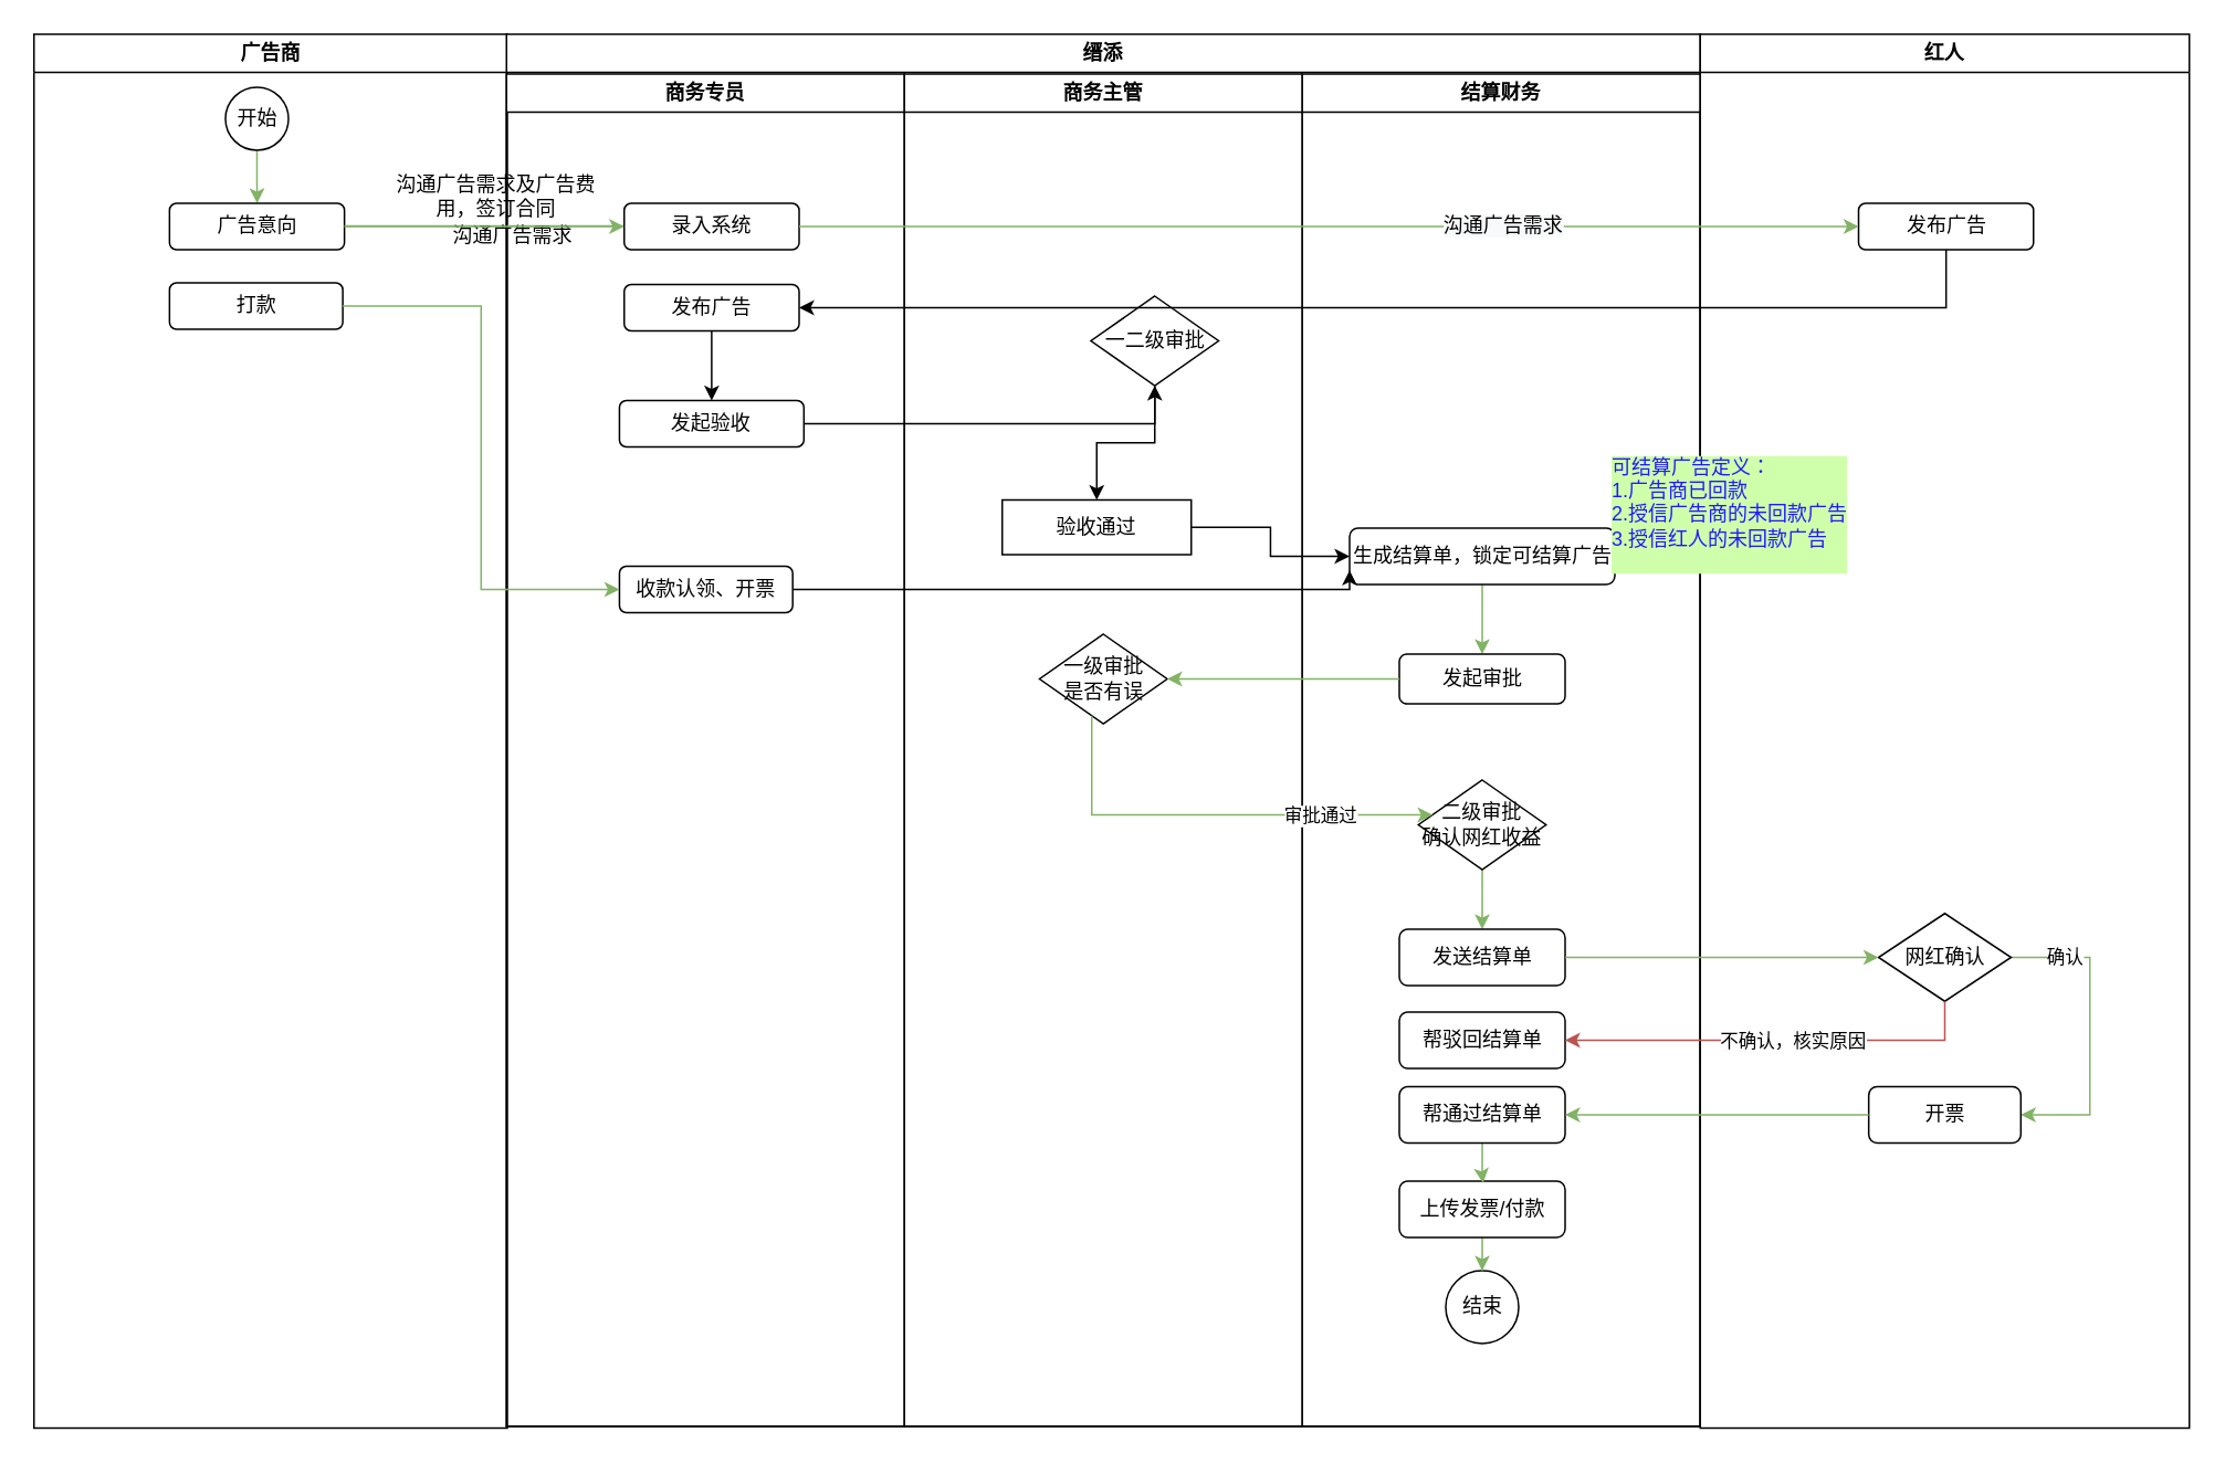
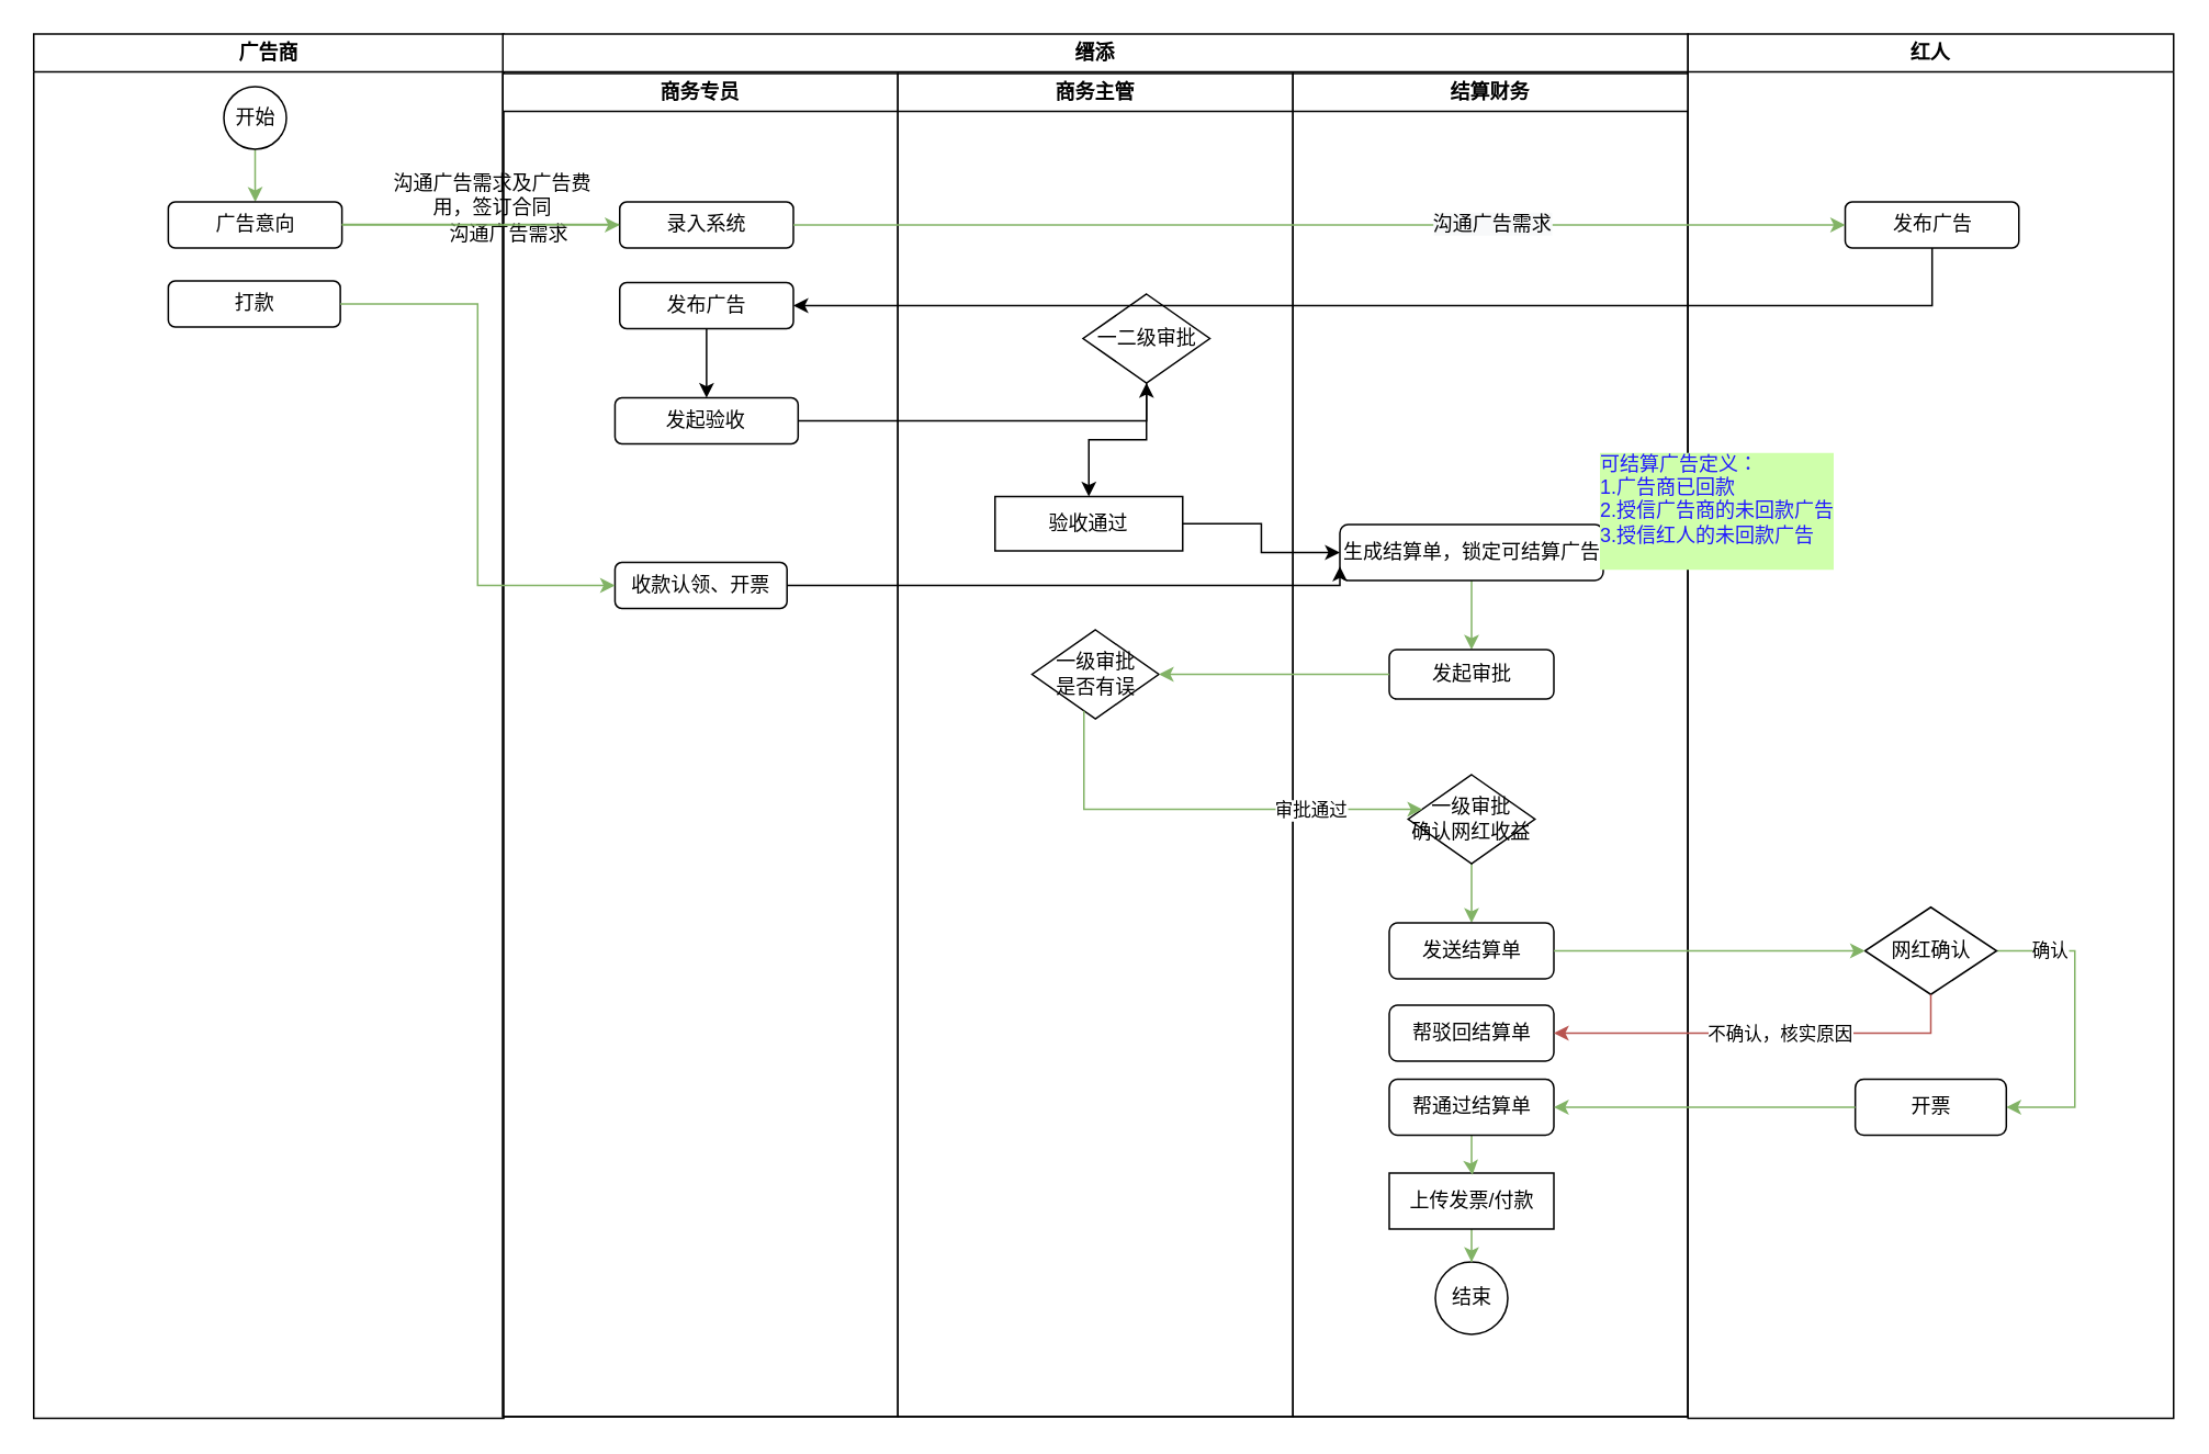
  <mxCell id="0" />
  <mxCell id="1" parent="0" />
  <mxCell id="2" value="广告商" style="swimlane;whiteSpace=wrap" parent="1" vertex="1"><mxGeometry x="20" y="20" width="285.5" height="841" as="geometry" /></mxCell>
  <mxCell id="3" style="edgeStyle=orthogonalEdgeStyle;rounded=0;orthogonalLoop=1;jettySize=auto;html=1;fontColor=#00FF00;fillColor=#d5e8d4;strokeColor=#82b366;" parent="2" source="4" target="5" edge="1"><mxGeometry relative="1" as="geometry" /></mxCell>
  <mxCell id="4" value="开始" style="ellipse;whiteSpace=wrap;html=1;aspect=fixed;" parent="2" vertex="1"><mxGeometry x="115.5" y="32" width="38" height="38" as="geometry" /></mxCell>
  <mxCell id="5" value="广告意向" style="rounded=1;whiteSpace=wrap;html=1;" parent="2" vertex="1"><mxGeometry x="81.75" y="102" width="105.5" height="28" as="geometry" /></mxCell>
  <mxCell id="6" value="打款" style="rounded=1;whiteSpace=wrap;html=1;" parent="2" vertex="1"><mxGeometry x="81.75" y="150" width="104.5" height="28" as="geometry" /></mxCell>
  <mxCell id="7" style="edgeStyle=orthogonalEdgeStyle;rounded=0;orthogonalLoop=1;jettySize=auto;html=1;fillColor=#d5e8d4;strokeColor=#82b366;" parent="2" edge="1"><mxGeometry relative="1" as="geometry"><mxPoint x="187.25" y="115.71" as="sourcePoint" /><mxPoint x="380.5" y="115.71" as="targetPoint" /></mxGeometry></mxCell>
  <mxCell id="8" value="缙添" style="swimlane;whiteSpace=wrap;swimlaneLine=1;" parent="1" vertex="1"><mxGeometry x="305" y="20" width="720" height="840" as="geometry"><mxRectangle x="444.5" y="128" width="60" height="23" as="alternateBounds" /></mxGeometry></mxCell>
  <mxCell id="9" value="沟通广告需求及广告费用，签订合同" style="text;html=1;strokeColor=none;fillColor=none;align=center;verticalAlign=middle;whiteSpace=wrap;rounded=0;" parent="8" vertex="1"><mxGeometry x="-74.5" y="82" width="135.5" height="32" as="geometry" /></mxCell>
  <mxCell id="10" value="商务专员" style="swimlane;whiteSpace=wrap;sketch=0;rounded=0;shadow=0;startSize=23;" parent="8" vertex="1"><mxGeometry y="24" width="240" height="816" as="geometry" /></mxCell>
  <mxCell id="11" value="沟通广告需求" style="text;html=1;strokeColor=none;fillColor=none;align=center;verticalAlign=middle;whiteSpace=wrap;rounded=0;" parent="10" vertex="1"><mxGeometry x="-64.5" y="82" width="135.5" height="32" as="geometry" /></mxCell>
  <mxCell id="12" value="收款认领、开票" style="rounded=1;whiteSpace=wrap;html=1;" parent="10" vertex="1"><mxGeometry x="68.13" y="297" width="104.5" height="28" as="geometry" /></mxCell>
  <mxCell id="13" value="录入系统" style="rounded=1;whiteSpace=wrap;html=1;" parent="10" vertex="1"><mxGeometry x="71" y="78" width="105.5" height="28" as="geometry" /></mxCell>
  <mxCell id="14" value="发布广告" style="rounded=1;whiteSpace=wrap;html=1;" vertex="1" parent="10"><mxGeometry x="71" y="127" width="105.5" height="28" as="geometry" /></mxCell>
  <mxCell id="15" value="发起验收" style="whiteSpace=wrap;html=1;rounded=1;" vertex="1" parent="10"><mxGeometry x="68.13" y="197" width="111.25" height="28" as="geometry" /></mxCell>
  <mxCell id="16" value="" style="edgeStyle=orthogonalEdgeStyle;rounded=0;orthogonalLoop=1;jettySize=auto;html=1;" edge="1" parent="10" source="14" target="15"><mxGeometry relative="1" as="geometry" /></mxCell>
  <mxCell id="17" value="商务主管" style="swimlane;whiteSpace=wrap;sketch=0;rounded=0;shadow=0;" parent="8" vertex="1"><mxGeometry x="240" y="24" width="240" height="816" as="geometry" /></mxCell>
  <mxCell id="18" value="一级审批&lt;br&gt;是否有误" style="rhombus;whiteSpace=wrap;html=1;labelBackgroundColor=none;fontColor=default;align=center;" parent="17" vertex="1"><mxGeometry x="81.5" y="338" width="77" height="54" as="geometry" /></mxCell>
  <mxCell id="19" value="一二级审批" style="rhombus;whiteSpace=wrap;html=1;labelBackgroundColor=none;fontColor=default;align=center;" vertex="1" parent="17"><mxGeometry x="112.5" y="134" width="77" height="54" as="geometry" /></mxCell>
  <mxCell id="20" value="验收通过" style="whiteSpace=wrap;html=1;fontColor=default;" vertex="1" parent="17"><mxGeometry x="59" y="257" width="114" height="33" as="geometry" /></mxCell>
  <mxCell id="21" value="" style="edgeStyle=orthogonalEdgeStyle;rounded=0;orthogonalLoop=1;jettySize=auto;html=1;" edge="1" parent="17" source="19" target="20"><mxGeometry relative="1" as="geometry" /></mxCell>
  <mxCell id="22" value="结算财务" style="swimlane;whiteSpace=wrap;sketch=0;rounded=0;shadow=0;" parent="8" vertex="1"><mxGeometry x="480" y="24" width="240" height="816" as="geometry" /></mxCell>
  <mxCell id="23" style="edgeStyle=orthogonalEdgeStyle;rounded=0;orthogonalLoop=1;jettySize=auto;html=1;fontColor=default;fillColor=#d5e8d4;strokeColor=#82b366;" parent="22" source="24" target="25" edge="1"><mxGeometry relative="1" as="geometry" /></mxCell>
  <mxCell id="24" value="生成结算单，锁定可结算广告" style="rounded=1;whiteSpace=wrap;html=1;" parent="22" vertex="1"><mxGeometry x="28.5" y="274" width="160" height="34" as="geometry" /></mxCell>
  <mxCell id="25" value="发起审批" style="rounded=1;whiteSpace=wrap;html=1;" parent="22" vertex="1"><mxGeometry x="58.5" y="350" width="100" height="30" as="geometry" /></mxCell>
  <mxCell id="26" style="edgeStyle=orthogonalEdgeStyle;rounded=0;orthogonalLoop=1;jettySize=auto;html=1;entryX=0.5;entryY=0;entryDx=0;entryDy=0;fontColor=default;fillColor=#d5e8d4;strokeColor=#82b366;" parent="22" source="27" target="28" edge="1"><mxGeometry relative="1" as="geometry" /></mxCell>
- <mxCell id="27" value="二级审批&lt;br&gt;确认网红收益" style="rhombus;whiteSpace=wrap;html=1;labelBackgroundColor=none;fontColor=default;align=center;" parent="22" vertex="1"><mxGeometry x="70" y="426" width="77" height="54" as="geometry" /></mxCell>
+ <mxCell id="27" value="一级审批&lt;br&gt;确认网红收益" style="rhombus;whiteSpace=wrap;html=1;labelBackgroundColor=none;fontColor=default;align=center;" parent="22" vertex="1"><mxGeometry x="70" y="426" width="77" height="54" as="geometry" /></mxCell>
  <mxCell id="28" value="发送结算单" style="rounded=1;whiteSpace=wrap;html=1;labelBackgroundColor=none;fontColor=default;align=center;" parent="22" vertex="1"><mxGeometry x="58.5" y="516" width="100" height="34" as="geometry" /></mxCell>
  <mxCell id="29" value="帮驳回结算单" style="rounded=1;whiteSpace=wrap;html=1;labelBackgroundColor=none;fontColor=default;align=center;" parent="22" vertex="1"><mxGeometry x="58.5" y="566" width="100" height="34" as="geometry" /></mxCell>
  <mxCell id="30" value="结束" style="ellipse;whiteSpace=wrap;html=1;aspect=fixed;" parent="22" vertex="1"><mxGeometry x="86.5" y="722" width="44" height="44" as="geometry" /></mxCell>
  <mxCell id="31" style="edgeStyle=orthogonalEdgeStyle;rounded=0;orthogonalLoop=1;jettySize=auto;html=1;fontColor=default;fillColor=#d5e8d4;strokeColor=#82b366;" parent="22" source="32" target="30" edge="1"><mxGeometry relative="1" as="geometry" /></mxCell>
- <mxCell id="32" value="上传发票/付款" style="rounded=1;whiteSpace=wrap;html=1;labelBackgroundColor=none;fontColor=default;align=center;" parent="22" vertex="1"><mxGeometry x="58.5" y="668" width="100" height="34" as="geometry" /></mxCell>
+ <mxCell id="32" value="上传发票/付款" style="whiteSpace=wrap;html=1;labelBackgroundColor=none;fontColor=default;align=center;rounded=0;" parent="22" vertex="1"><mxGeometry x="58.5" y="668" width="100" height="34" as="geometry" /></mxCell>
  <mxCell id="33" style="edgeStyle=orthogonalEdgeStyle;rounded=0;sketch=0;orthogonalLoop=1;jettySize=auto;html=1;entryX=0.505;entryY=0.034;entryDx=0;entryDy=0;entryPerimeter=0;fontColor=#00FF00;fillColor=#d5e8d4;strokeColor=#82b366;" parent="22" source="34" target="32" edge="1"><mxGeometry relative="1" as="geometry" /></mxCell>
  <mxCell id="34" value="帮通过结算单" style="rounded=1;whiteSpace=wrap;html=1;labelBackgroundColor=none;fontColor=default;align=center;" parent="22" vertex="1"><mxGeometry x="58.5" y="611" width="100" height="34" as="geometry" /></mxCell>
  <mxCell id="35" style="edgeStyle=orthogonalEdgeStyle;rounded=0;orthogonalLoop=1;jettySize=auto;html=1;fontColor=default;fillColor=#d5e8d4;strokeColor=#82b366;" parent="8" source="25" target="18" edge="1"><mxGeometry relative="1" as="geometry" /></mxCell>
  <mxCell id="36" value="" style="edgeStyle=orthogonalEdgeStyle;rounded=0;orthogonalLoop=1;jettySize=auto;html=1;fontColor=default;fillColor=#d5e8d4;strokeColor=#82b366;" parent="8" source="18" target="27" edge="1"><mxGeometry relative="1" as="geometry"><Array as="points"><mxPoint x="353" y="471" /></Array></mxGeometry></mxCell>
  <mxCell id="37" value="审批通过" style="edgeLabel;html=1;align=center;verticalAlign=middle;resizable=0;points=[];fontColor=default;" parent="36" vertex="1" connectable="0"><mxGeometry x="0.481" relative="1" as="geometry"><mxPoint as="offset" /></mxGeometry></mxCell>
  <mxCell id="38" style="edgeStyle=orthogonalEdgeStyle;rounded=0;orthogonalLoop=1;jettySize=auto;html=1;" edge="1" parent="8" source="15" target="19"><mxGeometry relative="1" as="geometry" /></mxCell>
  <mxCell id="39" style="edgeStyle=orthogonalEdgeStyle;rounded=0;orthogonalLoop=1;jettySize=auto;html=1;" edge="1" parent="8" source="20" target="24"><mxGeometry relative="1" as="geometry" /></mxCell>
  <mxCell id="40" style="edgeStyle=orthogonalEdgeStyle;rounded=0;orthogonalLoop=1;jettySize=auto;html=1;entryX=0;entryY=0.75;entryDx=0;entryDy=0;" edge="1" parent="8" source="12" target="24"><mxGeometry relative="1" as="geometry"><mxPoint x="445" y="321" as="targetPoint" /><Array as="points"><mxPoint x="509" y="335" /></Array></mxGeometry></mxCell>
  <mxCell id="41" value="红人" style="swimlane;whiteSpace=wrap;sketch=0;rounded=0;shadow=0;" parent="1" vertex="1"><mxGeometry x="1025" y="20" width="295" height="841" as="geometry" /></mxCell>
  <mxCell id="42" value="发布广告" style="rounded=1;whiteSpace=wrap;html=1;" parent="41" vertex="1"><mxGeometry x="95.5" y="102" width="105.5" height="28" as="geometry" /></mxCell>
  <mxCell id="43" value="&lt;div&gt;&lt;span style=&quot;font-size: 12px&quot;&gt;可结算广告定义：&lt;/span&gt;&lt;/div&gt;&lt;div&gt;&lt;span style=&quot;font-size: 12px&quot;&gt;1.广告商已回款&lt;/span&gt;&lt;/div&gt;&lt;div&gt;&lt;span style=&quot;font-size: 12px&quot;&gt;2.授信广告商的未回款广告&lt;/span&gt;&lt;/div&gt;&lt;div&gt;3.授信红人的未回款广告&lt;br&gt;&lt;/div&gt;&lt;div&gt;&lt;br&gt;&lt;/div&gt;" style="text;html=1;strokeColor=none;fillColor=none;align=left;verticalAlign=middle;whiteSpace=wrap;rounded=0;fontColor=#2119FF;labelBackgroundColor=#CFFFAB;" parent="41" vertex="1"><mxGeometry x="-55" y="250" width="276" height="80" as="geometry" /></mxCell>
  <mxCell id="44" style="edgeStyle=orthogonalEdgeStyle;rounded=0;orthogonalLoop=1;jettySize=auto;html=1;fontColor=default;fillColor=#d5e8d4;strokeColor=#82b366;entryX=1;entryY=0.5;entryDx=0;entryDy=0;" parent="41" source="46" target="47" edge="1"><mxGeometry relative="1" as="geometry"><Array as="points"><mxPoint x="235" y="557" /><mxPoint x="235" y="652" /></Array></mxGeometry></mxCell>
  <mxCell id="45" value="确认" style="edgeLabel;html=1;align=center;verticalAlign=middle;resizable=0;points=[];fontColor=default;" parent="44" vertex="1" connectable="0"><mxGeometry x="-0.648" y="1" relative="1" as="geometry"><mxPoint as="offset" /></mxGeometry></mxCell>
  <mxCell id="46" value="网红确认" style="rhombus;whiteSpace=wrap;html=1;labelBackgroundColor=none;fontColor=default;align=center;" parent="41" vertex="1"><mxGeometry x="107.5" y="530.5" width="80" height="53" as="geometry" /></mxCell>
  <mxCell id="47" value="开票" style="rounded=1;whiteSpace=wrap;html=1;labelBackgroundColor=none;fontColor=default;align=center;" parent="41" vertex="1"><mxGeometry x="101.62" y="635" width="91.75" height="34" as="geometry" /></mxCell>
  <mxCell id="48" style="edgeStyle=orthogonalEdgeStyle;rounded=0;orthogonalLoop=1;jettySize=auto;html=1;fillColor=#d5e8d4;strokeColor=#82b366;" parent="1" source="5" target="13" edge="1"><mxGeometry relative="1" as="geometry" /></mxCell>
  <mxCell id="49" style="edgeStyle=orthogonalEdgeStyle;rounded=0;orthogonalLoop=1;jettySize=auto;html=1;entryX=0;entryY=0.5;entryDx=0;entryDy=0;fillColor=#d5e8d4;strokeColor=#82b366;" parent="1" source="13" target="42" edge="1"><mxGeometry relative="1" as="geometry" /></mxCell>
  <mxCell id="50" value="Text" style="edgeLabel;html=1;align=center;verticalAlign=middle;resizable=0;points=[];fontColor=default;" parent="49" vertex="1" connectable="0"><mxGeometry x="0.309" y="1" relative="1" as="geometry"><mxPoint as="offset" /></mxGeometry></mxCell>
  <mxCell id="51" value="&lt;span style=&quot;font-size: 12px ; background-color: rgb(248 , 249 , 250)&quot;&gt;沟通广告需求&lt;/span&gt;" style="edgeLabel;html=1;align=center;verticalAlign=middle;resizable=0;points=[];fontColor=default;" parent="49" vertex="1" connectable="0"><mxGeometry x="0.327" y="1" relative="1" as="geometry"><mxPoint as="offset" /></mxGeometry></mxCell>
  <mxCell id="52" style="edgeStyle=orthogonalEdgeStyle;rounded=0;orthogonalLoop=1;jettySize=auto;html=1;entryX=0;entryY=0.5;entryDx=0;entryDy=0;fillColor=#d5e8d4;strokeColor=#82b366;" parent="1" source="6" target="12" edge="1"><mxGeometry relative="1" as="geometry" /></mxCell>
  <mxCell id="53" value="" style="edgeStyle=orthogonalEdgeStyle;rounded=0;orthogonalLoop=1;jettySize=auto;html=1;fontColor=default;fillColor=#d5e8d4;strokeColor=#82b366;" parent="1" source="28" target="46" edge="1"><mxGeometry relative="1" as="geometry"><mxPoint x="1106" y="577" as="targetPoint" /></mxGeometry></mxCell>
  <mxCell id="54" style="edgeStyle=orthogonalEdgeStyle;rounded=0;orthogonalLoop=1;jettySize=auto;html=1;entryX=1;entryY=0.5;entryDx=0;entryDy=0;fontColor=default;fillColor=#f8cecc;strokeColor=#b85450;" parent="1" source="46" target="29" edge="1"><mxGeometry relative="1" as="geometry"><Array as="points"><mxPoint x="1173" y="627" /></Array></mxGeometry></mxCell>
  <mxCell id="55" value="不确认，核实原因" style="edgeLabel;html=1;align=center;verticalAlign=middle;resizable=0;points=[];fontColor=default;" parent="54" vertex="1" connectable="0"><mxGeometry x="-0.08" relative="1" as="geometry"><mxPoint as="offset" /></mxGeometry></mxCell>
  <mxCell id="56" style="edgeStyle=orthogonalEdgeStyle;rounded=0;sketch=0;orthogonalLoop=1;jettySize=auto;html=1;fontColor=#00FF00;fillColor=#d5e8d4;strokeColor=#82b366;" parent="1" source="47" target="34" edge="1"><mxGeometry relative="1" as="geometry" /></mxCell>
  <mxCell id="57" style="edgeStyle=orthogonalEdgeStyle;rounded=0;orthogonalLoop=1;jettySize=auto;html=1;entryX=1;entryY=0.5;entryDx=0;entryDy=0;" edge="1" parent="1" source="42" target="14"><mxGeometry relative="1" as="geometry"><Array as="points"><mxPoint x="1173" y="185" /></Array></mxGeometry></mxCell>
